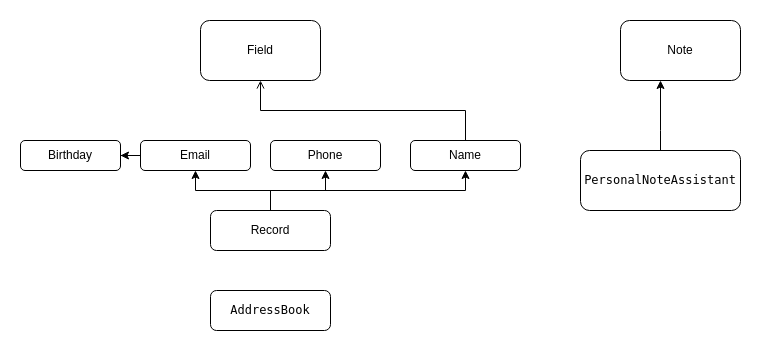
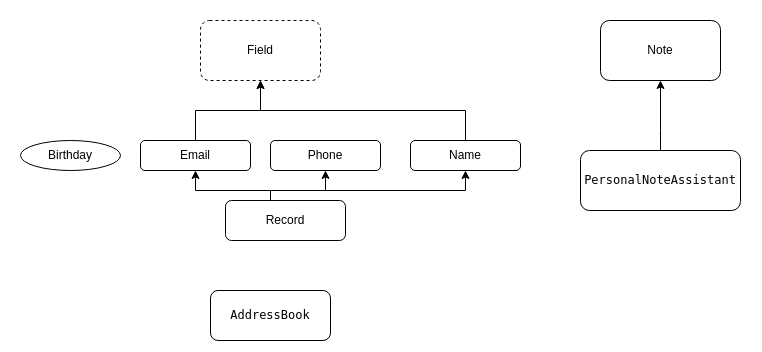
  <mxCell id="0" />
  <mxCell id="1" parent="0" />
- <mxCell id="2" value="Field" style="rounded=1;whiteSpace=wrap;html=1;" parent="1" vertex="1"><mxGeometry x="200" y="20" width="120" height="60" as="geometry" /></mxCell>
- <mxCell id="3" value="Birthday" style="rounded=1;whiteSpace=wrap;html=1;" parent="1" vertex="1"><mxGeometry x="20" y="140" width="100" height="30" as="geometry" /></mxCell>
- <mxCell id="4" style="edgeStyle=orthogonalEdgeStyle;rounded=0;orthogonalLoop=1;jettySize=auto;html=1;" edge="1" parent="1" source="5" target="3"><mxGeometry relative="1" as="geometry" /></mxCell>
+ <mxCell id="2" value="Field" style="rounded=1;whiteSpace=wrap;html=1;dashed=1;" parent="1" vertex="1"><mxGeometry x="200" y="20" width="120" height="60" as="geometry" /></mxCell>
+ <mxCell id="3" value="Birthday" style="ellipse;whiteSpace=wrap;html=1;" parent="1" vertex="1"><mxGeometry x="20" y="140" width="100" height="30" as="geometry" /></mxCell>
+ <mxCell id="4" style="edgeStyle=orthogonalEdgeStyle;rounded=0;orthogonalLoop=1;jettySize=auto;html=1;entryX=0.5;entryY=1;entryDx=0;entryDy=0;" edge="1" parent="1" source="5" target="2"><mxGeometry relative="1" as="geometry" /></mxCell>
  <mxCell id="5" value="Email" style="rounded=1;whiteSpace=wrap;html=1;" parent="1" vertex="1"><mxGeometry x="140" y="140" width="110" height="30" as="geometry" /></mxCell>
- <mxCell id="6" style="edgeStyle=orthogonalEdgeStyle;rounded=0;orthogonalLoop=1;jettySize=auto;html=1;entryX=0.5;entryY=1;entryDx=0;entryDy=0;endArrow=open;" edge="1" parent="1" source="7" target="2"><mxGeometry relative="1" as="geometry"><Array as="points"><mxPoint x="465" y="110" /><mxPoint x="260" y="110" /></Array></mxGeometry></mxCell>
+ <mxCell id="6" style="edgeStyle=orthogonalEdgeStyle;rounded=0;orthogonalLoop=1;jettySize=auto;html=1;entryX=0.5;entryY=1;entryDx=0;entryDy=0;" edge="1" parent="1" source="7" target="2"><mxGeometry relative="1" as="geometry"><Array as="points"><mxPoint x="465" y="110" /><mxPoint x="260" y="110" /></Array></mxGeometry></mxCell>
  <mxCell id="7" value="Name" style="rounded=1;whiteSpace=wrap;html=1;" parent="1" vertex="1"><mxGeometry x="410" y="140" width="110" height="30" as="geometry" /></mxCell>
- <mxCell id="8" value="Note" style="rounded=1;whiteSpace=wrap;html=1;" parent="1" vertex="1"><mxGeometry x="620" y="20" width="120" height="60" as="geometry" /></mxCell>
+ <mxCell id="8" value="Note" style="rounded=1;whiteSpace=wrap;html=1;" parent="1" vertex="1"><mxGeometry x="600" y="20" width="120" height="60" as="geometry" /></mxCell>
  <mxCell id="9" value="" style="edgeStyle=orthogonalEdgeStyle;rounded=0;orthogonalLoop=1;jettySize=auto;html=1;" parent="1" source="10" target="8" edge="1"><mxGeometry relative="1" as="geometry"><Array as="points"><mxPoint x="660" y="130" /><mxPoint x="660" y="130" /></Array></mxGeometry></mxCell>
  <mxCell id="10" value="&lt;div style=&quot;font-family: &amp;quot;JetBrains Mono&amp;quot;, monospace;&quot;&gt;PersonalNoteAssistant&lt;/div&gt;" style="rounded=1;whiteSpace=wrap;html=1;" parent="1" vertex="1"><mxGeometry x="580" y="150" width="160" height="60" as="geometry" /></mxCell>
  <mxCell id="11" value="Phone" style="rounded=1;whiteSpace=wrap;html=1;" parent="1" vertex="1"><mxGeometry x="270" y="140" width="110" height="30" as="geometry" /></mxCell>
  <mxCell id="12" value="" style="edgeStyle=orthogonalEdgeStyle;rounded=0;orthogonalLoop=1;jettySize=auto;html=1;entryX=0.5;entryY=1;entryDx=0;entryDy=0;" edge="1" parent="1" source="15" target="11"><mxGeometry relative="1" as="geometry"><Array as="points"><mxPoint x="270" y="190" /><mxPoint x="325" y="190" /></Array></mxGeometry></mxCell>
  <mxCell id="13" value="" style="edgeStyle=orthogonalEdgeStyle;rounded=0;orthogonalLoop=1;jettySize=auto;html=1;entryX=0.5;entryY=1;entryDx=0;entryDy=0;" edge="1" parent="1" source="15" target="5"><mxGeometry relative="1" as="geometry"><Array as="points"><mxPoint x="270" y="190" /><mxPoint x="195" y="190" /></Array></mxGeometry></mxCell>
  <mxCell id="14" style="edgeStyle=orthogonalEdgeStyle;rounded=0;orthogonalLoop=1;jettySize=auto;html=1;entryX=0.5;entryY=1;entryDx=0;entryDy=0;" edge="1" parent="1" source="15" target="7"><mxGeometry relative="1" as="geometry"><Array as="points"><mxPoint x="270" y="190" /><mxPoint x="465" y="190" /></Array></mxGeometry></mxCell>
- <mxCell id="15" value="Record" style="rounded=1;whiteSpace=wrap;html=1;" parent="1" vertex="1"><mxGeometry x="210" y="210" width="120" height="40" as="geometry" /></mxCell>
- <mxCell id="16" value="&lt;div style=&quot;font-family: &amp;quot;JetBrains Mono&amp;quot;, monospace;&quot;&gt;AddressBook&lt;/div&gt;" style="rounded=1;whiteSpace=wrap;html=1;" vertex="1" parent="1"><mxGeometry x="210" y="290" width="120" height="40" as="geometry" /></mxCell>
+ <mxCell id="15" value="Record" style="rounded=1;whiteSpace=wrap;html=1;" parent="1" vertex="1"><mxGeometry x="225" y="200" width="120" height="40" as="geometry" /></mxCell>
+ <mxCell id="16" value="&lt;div style=&quot;font-family: &amp;quot;JetBrains Mono&amp;quot;, monospace;&quot;&gt;AddressBook&lt;/div&gt;" style="rounded=1;whiteSpace=wrap;html=1;" vertex="1" parent="1"><mxGeometry x="210" y="290" width="120" height="50" as="geometry" /></mxCell>
